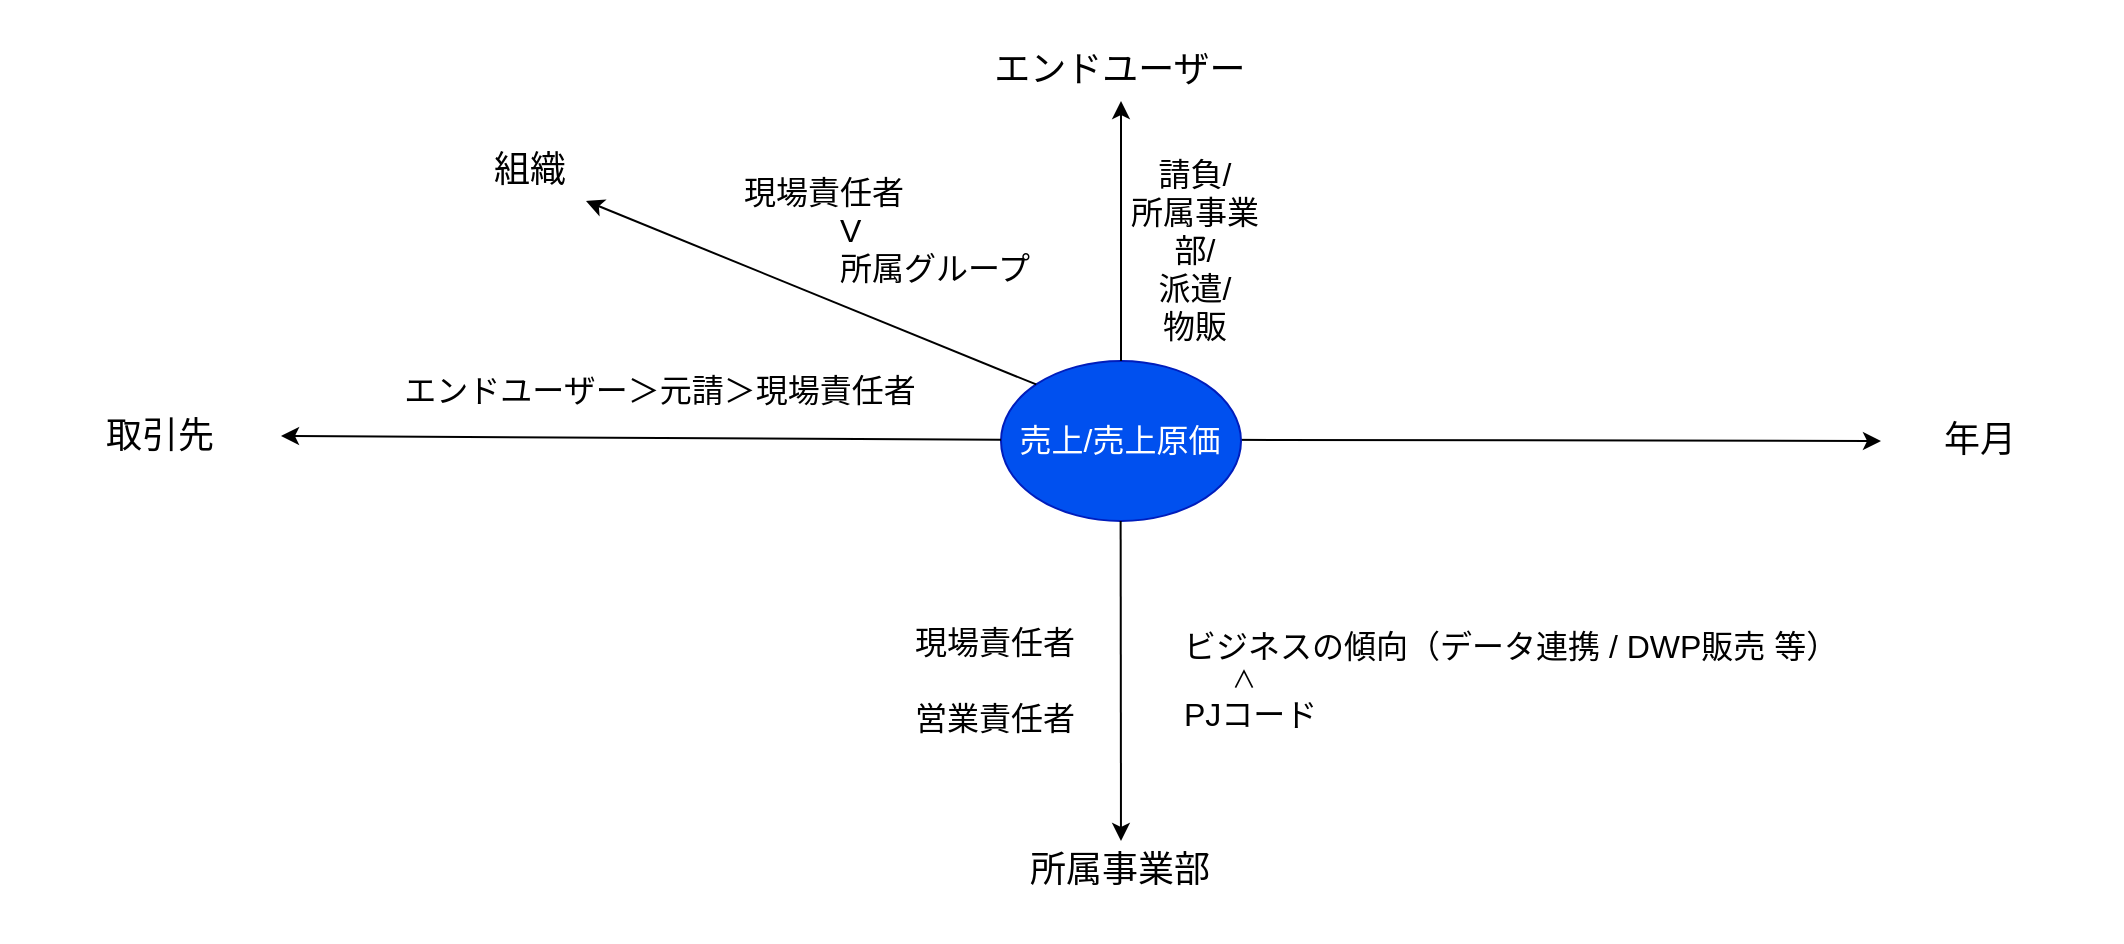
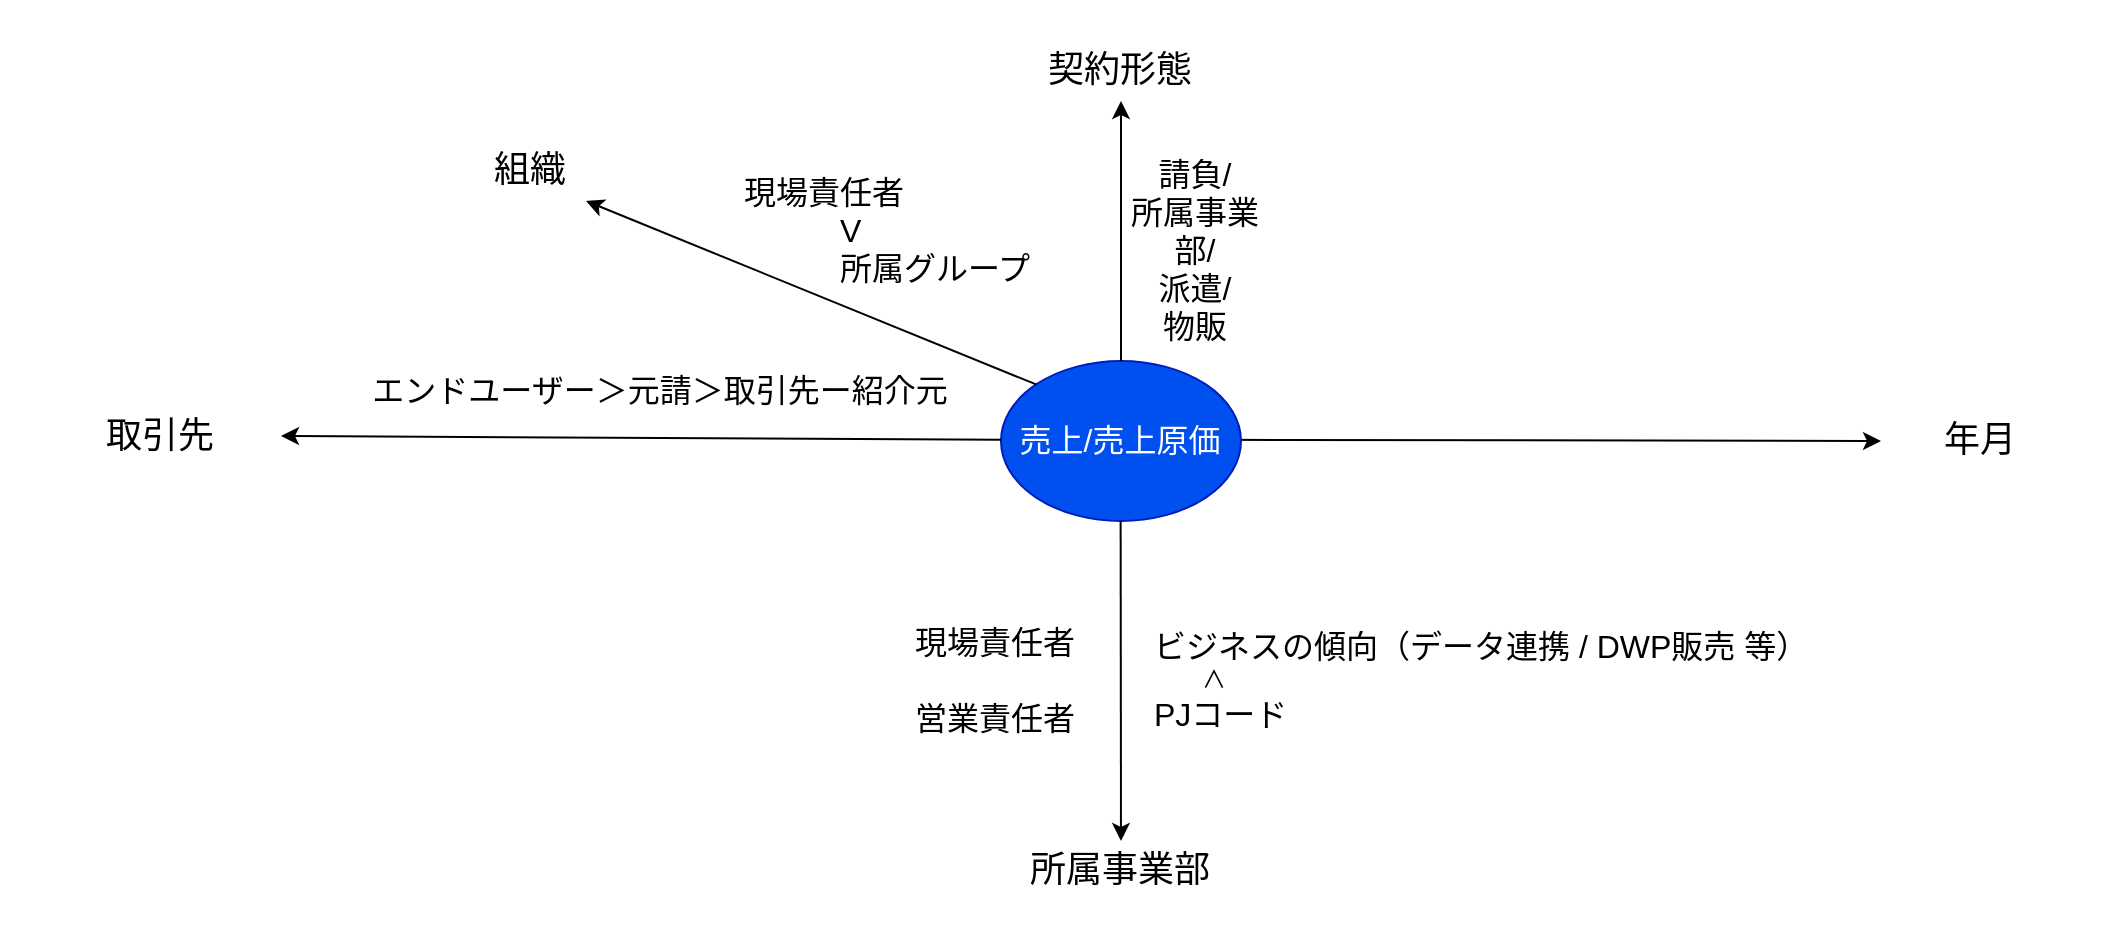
  <mxCell id="0" />
  <mxCell id="1" parent="0" />
  <mxCell id="2" value="" style="endArrow=classic;html=1;rounded=0;entryX=0;entryY=0.5;entryDx=0;entryDy=0;" parent="1" edge="1" target="10"><mxGeometry width="50" height="50" relative="1" as="geometry"><mxPoint x="610" y="219.41" as="sourcePoint" /><mxPoint x="940" y="220" as="targetPoint" /></mxGeometry></mxCell>
  <mxCell id="3" value="&lt;font size=&quot;3&quot;&gt;売上/売上原価&lt;/font&gt;" style="ellipse;whiteSpace=wrap;html=1;fillColor=light-dark(#0050EF, #fdfbc4);strokeColor=#001DBC;fontColor=#ffffff;" parent="1" vertex="1"><mxGeometry x="500" y="180" width="120" height="80" as="geometry" /></mxCell>
  <mxCell id="4" value="" style="endArrow=classic;html=1;rounded=0;entryX=0.5;entryY=1;entryDx=0;entryDy=0;" edge="1" parent="1" target="5"><mxGeometry width="50" height="50" relative="1" as="geometry"><mxPoint x="560" y="180" as="sourcePoint" /><mxPoint x="560" y="80" as="targetPoint" /></mxGeometry></mxCell>
- <mxCell id="5" value="&lt;font style=&quot;font-size: 18px;&quot;&gt;エンドユーザー&lt;/font&gt;" style="text;html=1;whiteSpace=wrap;strokeColor=none;fillColor=none;align=center;verticalAlign=middle;rounded=0;" vertex="1" parent="1"><mxGeometry x="465" y="20" width="190" height="30" as="geometry" /></mxCell>
+ <mxCell id="5" value="&lt;font style=&quot;font-size: 18px;&quot;&gt;契約形態&lt;/font&gt;" style="text;html=1;whiteSpace=wrap;strokeColor=none;fillColor=none;align=center;verticalAlign=middle;rounded=0;" vertex="1" parent="1"><mxGeometry x="465" y="20" width="190" height="30" as="geometry" /></mxCell>
  <mxCell id="6" value="&lt;font style=&quot;font-size: 18px;&quot;&gt;組織&lt;/font&gt;" style="text;html=1;whiteSpace=wrap;strokeColor=none;fillColor=none;align=center;verticalAlign=middle;rounded=0;" vertex="1" parent="1"><mxGeometry x="210" y="70" width="110" height="30" as="geometry" /></mxCell>
  <mxCell id="7" value="" style="endArrow=classic;html=1;rounded=0;entryX=1;entryY=0.5;entryDx=0;entryDy=0;" edge="1" parent="1" target="8"><mxGeometry width="50" height="50" relative="1" as="geometry"><mxPoint x="500" y="219.41" as="sourcePoint" /><mxPoint x="170" y="219" as="targetPoint" /></mxGeometry></mxCell>
  <mxCell id="8" value="&lt;font style=&quot;font-size: 18px;&quot;&gt;取引先&lt;/font&gt;" style="text;html=1;whiteSpace=wrap;strokeColor=none;fillColor=none;align=center;verticalAlign=middle;rounded=0;" vertex="1" parent="1"><mxGeometry x="20" y="200" width="120" height="35" as="geometry" /></mxCell>
  <mxCell id="9" value="" style="endArrow=classic;html=1;rounded=0;entryX=0.5;entryY=0;entryDx=0;entryDy=0;" edge="1" parent="1" target="11"><mxGeometry width="50" height="50" relative="1" as="geometry"><mxPoint x="559.82" y="260" as="sourcePoint" /><mxPoint x="559.41" y="470" as="targetPoint" /></mxGeometry></mxCell>
  <mxCell id="10" value="&lt;font style=&quot;font-size: 18px;&quot;&gt;年月&lt;/font&gt;" style="text;html=1;whiteSpace=wrap;strokeColor=none;fillColor=none;align=center;verticalAlign=middle;rounded=0;" vertex="1" parent="1"><mxGeometry x="940" y="205" width="100" height="30" as="geometry" /></mxCell>
  <mxCell id="11" value="&lt;font style=&quot;font-size: 18px;&quot;&gt;所属事業部&lt;/font&gt;" style="text;html=1;whiteSpace=wrap;strokeColor=none;fillColor=none;align=center;verticalAlign=middle;rounded=0;" vertex="1" parent="1"><mxGeometry x="510" y="420" width="100" height="30" as="geometry" /></mxCell>
  <mxCell id="12" style="edgeStyle=orthogonalEdgeStyle;rounded=0;orthogonalLoop=1;jettySize=auto;html=1;exitX=0.5;exitY=1;exitDx=0;exitDy=0;" edge="1" parent="1" source="8" target="8"><mxGeometry relative="1" as="geometry" /></mxCell>
- <mxCell id="13" value="&lt;span style=&quot;font-size: medium;&quot;&gt;エンドユーザー＞元請＞現場責任者&lt;/span&gt;" style="text;html=1;whiteSpace=wrap;strokeColor=none;fillColor=none;align=center;verticalAlign=middle;rounded=0;" vertex="1" parent="1"><mxGeometry x="150" y="180" width="360" height="30" as="geometry" /></mxCell>
+ <mxCell id="13" value="&lt;span style=&quot;font-size: medium;&quot;&gt;エンドユーザー＞元請＞取引先ー紹介元&lt;/span&gt;" style="text;html=1;whiteSpace=wrap;strokeColor=none;fillColor=none;align=center;verticalAlign=middle;rounded=0;" vertex="1" parent="1"><mxGeometry x="150" y="180" width="360" height="30" as="geometry" /></mxCell>
  <mxCell id="14" value="&lt;div&gt;&lt;span style=&quot;font-size: 16px;&quot;&gt;請負/&lt;/span&gt;&lt;/div&gt;&lt;div&gt;&lt;span style=&quot;font-size: 16px;&quot;&gt;所属事業部/&lt;/span&gt;&lt;/div&gt;&lt;div&gt;&lt;span style=&quot;font-size: 16px;&quot;&gt;派遣/&lt;/span&gt;&lt;/div&gt;&lt;div&gt;&lt;span style=&quot;font-size: 16px;&quot;&gt;物販&lt;/span&gt;&lt;/div&gt;" style="text;html=1;whiteSpace=wrap;strokeColor=none;fillColor=none;align=center;verticalAlign=middle;rounded=0;" vertex="1" parent="1"><mxGeometry x="560" y="70" width="75" height="110" as="geometry" /></mxCell>
  <mxCell id="15" value="" style="endArrow=classic;html=1;rounded=0;exitX=0;exitY=0;exitDx=0;exitDy=0;entryX=0.75;entryY=1;entryDx=0;entryDy=0;" edge="1" parent="1" source="3" target="6"><mxGeometry width="50" height="50" relative="1" as="geometry"><mxPoint x="518" y="192" as="sourcePoint" /><mxPoint x="363" y="90" as="targetPoint" /></mxGeometry></mxCell>
  <mxCell id="16" value="&lt;div&gt;&lt;span style=&quot;font-size: 16px;&quot;&gt;現場責任者&lt;/span&gt;&lt;/div&gt;&lt;div&gt;&lt;span style=&quot;font-size: 16px;&quot;&gt;　　　V&lt;/span&gt;&lt;/div&gt;&lt;div&gt;&lt;span style=&quot;font-size: 16px;&quot;&gt;　　　所属グループ&lt;/span&gt;&lt;/div&gt;" style="text;html=1;whiteSpace=wrap;strokeColor=none;fillColor=none;align=left;verticalAlign=middle;rounded=0;" vertex="1" parent="1"><mxGeometry x="370" y="90" width="220" height="50" as="geometry" /></mxCell>
  <mxCell id="17" value="&lt;div&gt;&lt;font style=&quot;font-size: 16px;&quot;&gt;現場責任者&lt;/font&gt;&lt;/div&gt;&lt;font style=&quot;font-size: 16px;&quot;&gt;&lt;div&gt;&lt;font style=&quot;font-size: 16px;&quot;&gt;&lt;br&gt;&lt;/font&gt;&lt;/div&gt;営業責任者&lt;/font&gt;" style="text;html=1;whiteSpace=wrap;strokeColor=none;fillColor=none;align=center;verticalAlign=middle;rounded=0;" vertex="1" parent="1"><mxGeometry x="440" y="300" width="115" height="80" as="geometry" /></mxCell>
- <mxCell id="18" value="&lt;div&gt;&lt;font size=&quot;3&quot;&gt;ビジネスの傾向（データ連携 / DWP販売 等）&lt;/font&gt;&lt;/div&gt;&lt;div style=&quot;&quot;&gt;　　&lt;span style=&quot;background-color: transparent; color: light-dark(rgb(0, 0, 0), rgb(255, 255, 255));&quot;&gt;∧&lt;/span&gt;&lt;/div&gt;&lt;div&gt;&lt;font size=&quot;3&quot;&gt;PJコード&lt;/font&gt;&lt;/div&gt;" style="text;html=1;whiteSpace=wrap;strokeColor=none;fillColor=none;align=left;verticalAlign=middle;rounded=0;" vertex="1" parent="1"><mxGeometry x="590" y="280" width="376" height="120" as="geometry" /></mxCell>
+ <mxCell id="18" value="&lt;div&gt;&lt;font size=&quot;3&quot;&gt;ビジネスの傾向（データ連携 / DWP販売 等）&lt;/font&gt;&lt;/div&gt;&lt;div style=&quot;&quot;&gt;　　&lt;span style=&quot;background-color: transparent; color: light-dark(rgb(0, 0, 0), rgb(255, 255, 255));&quot;&gt;∧&lt;/span&gt;&lt;/div&gt;&lt;div&gt;&lt;font size=&quot;3&quot;&gt;PJコード&lt;/font&gt;&lt;/div&gt;" style="text;html=1;whiteSpace=wrap;strokeColor=none;fillColor=none;align=left;verticalAlign=middle;rounded=0;" vertex="1" parent="1"><mxGeometry x="575" y="280" width="376" height="120" as="geometry" /></mxCell>
